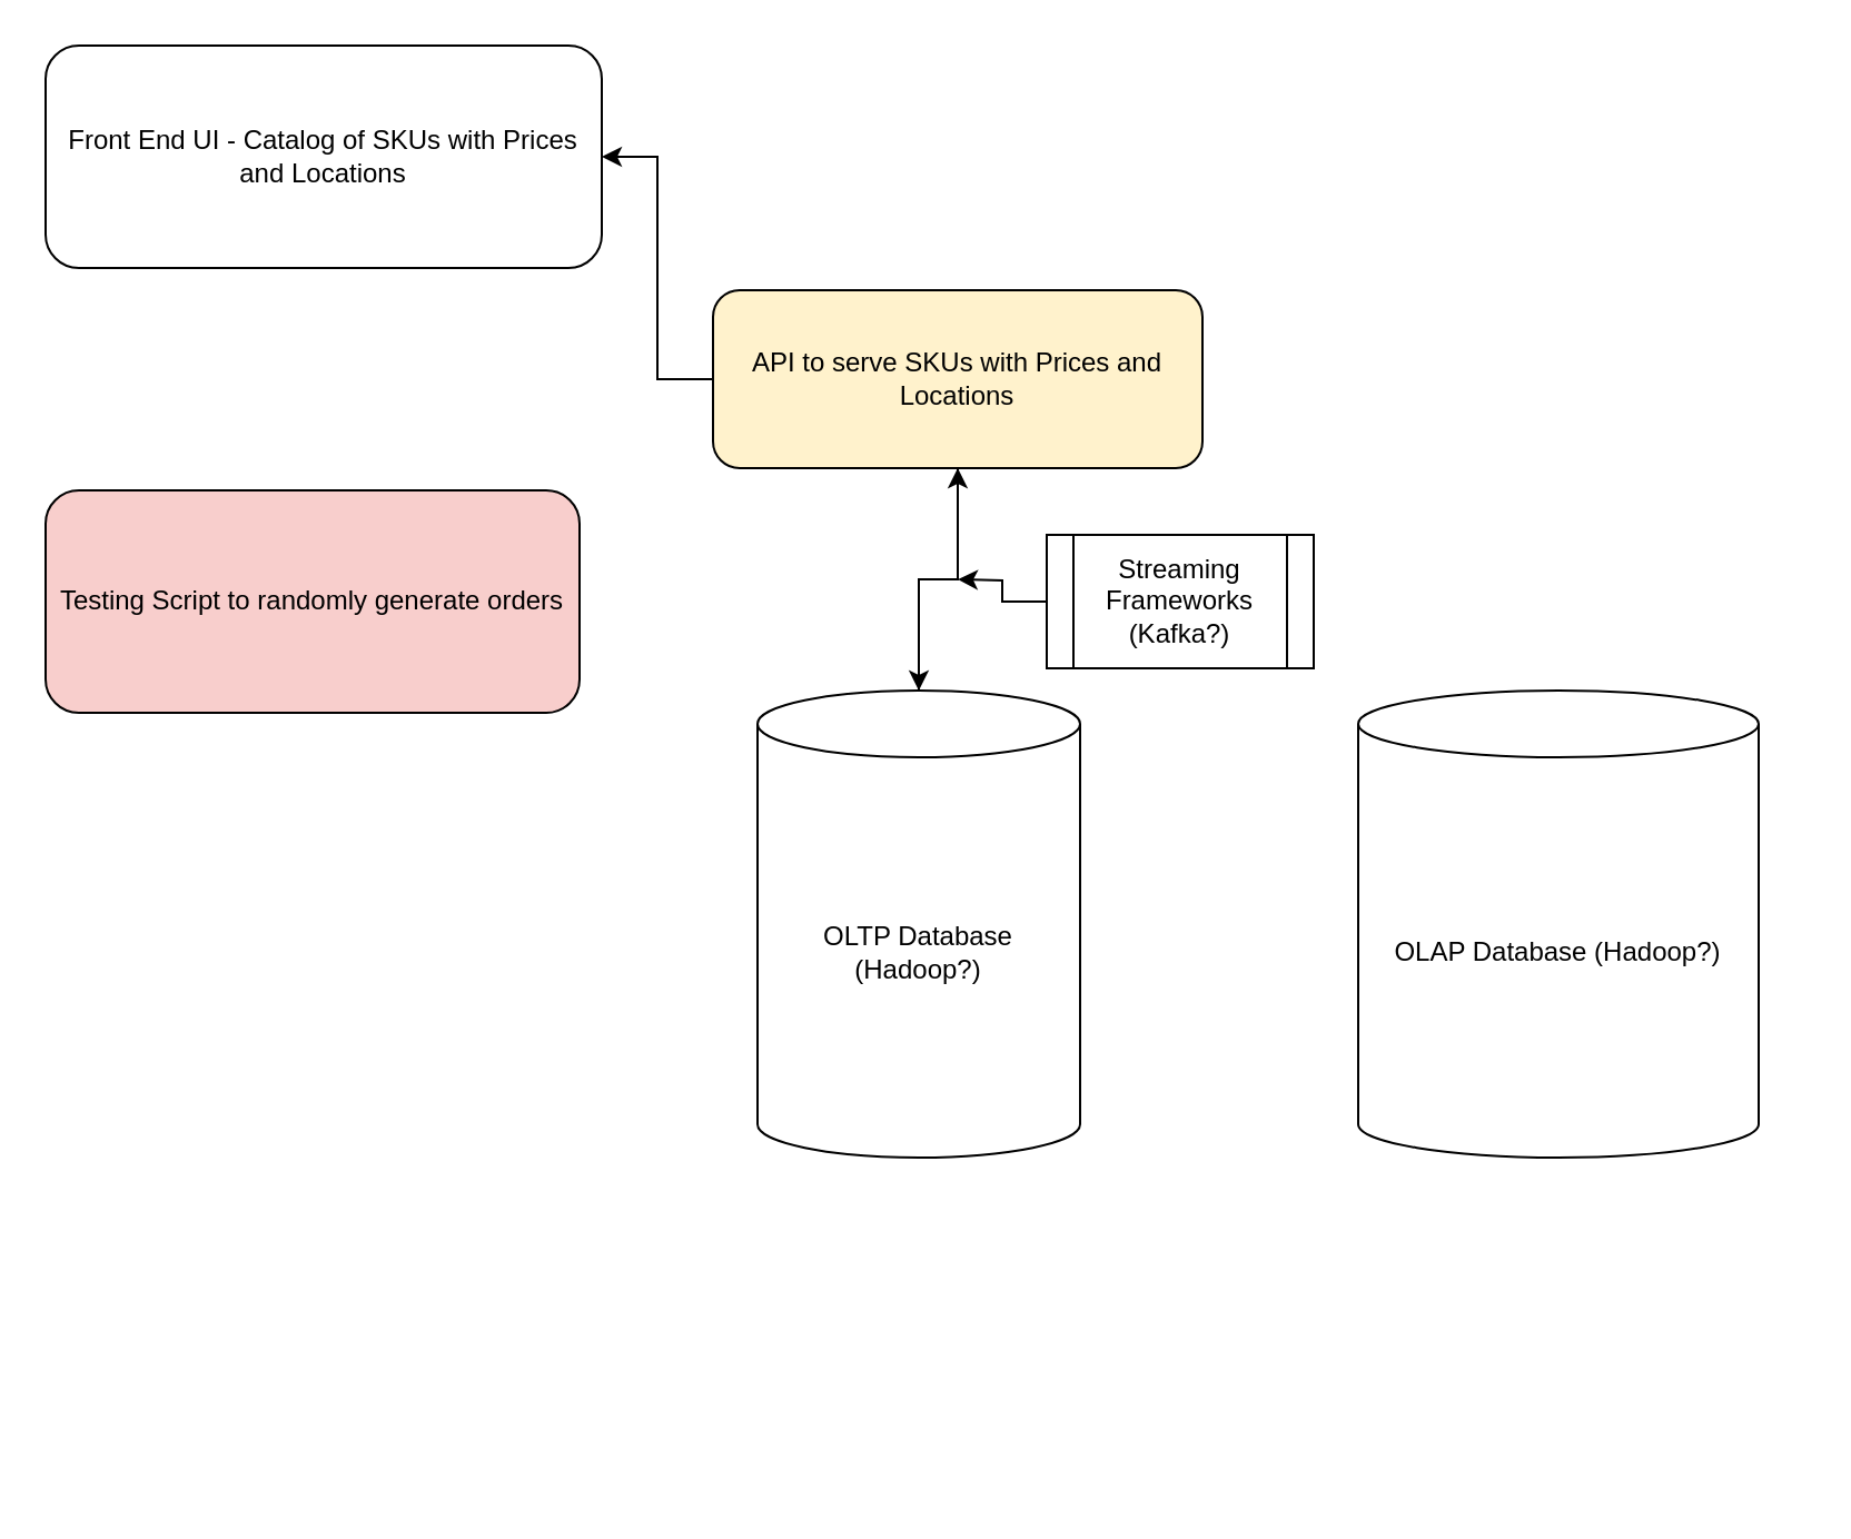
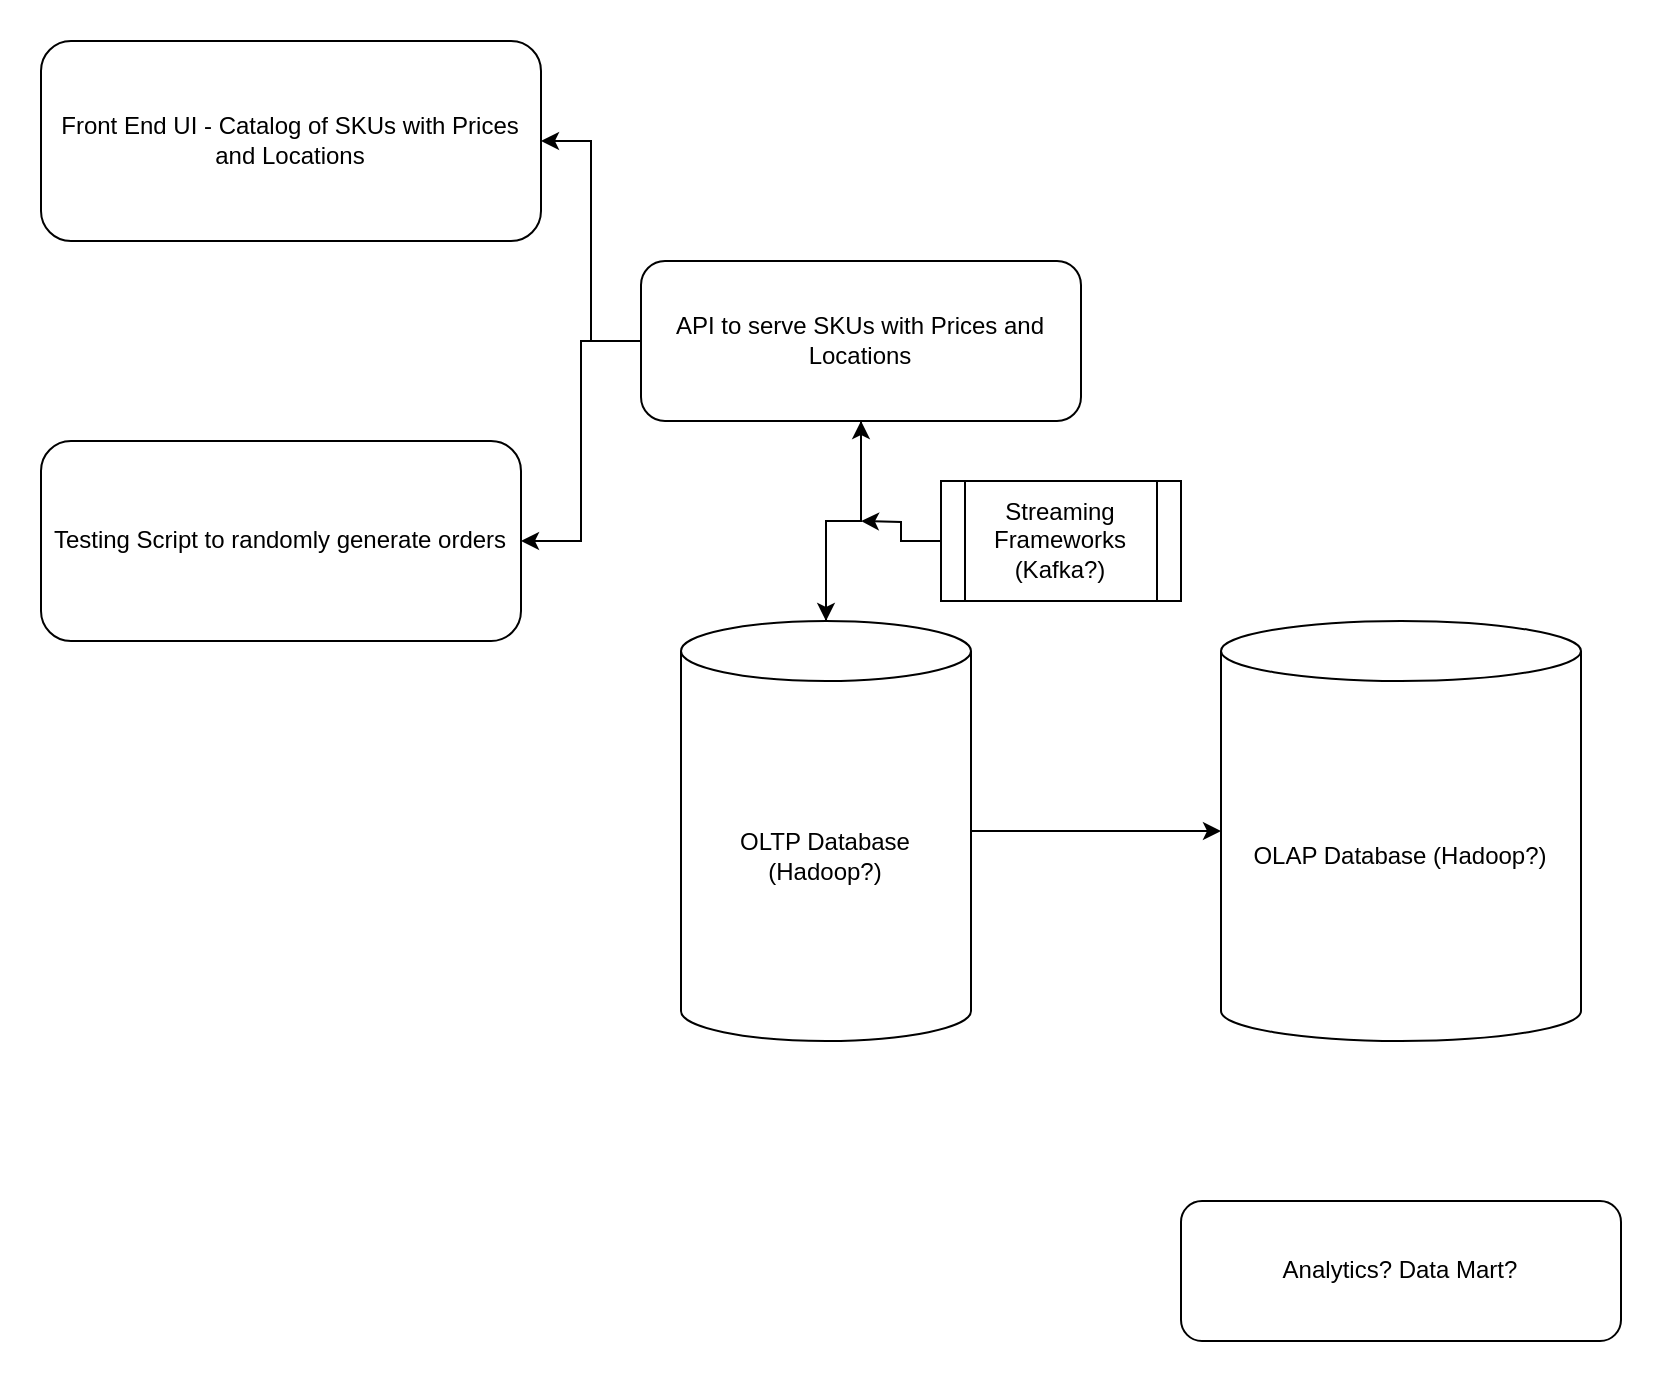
  <mxCell id="0" />
  <mxCell id="1" parent="0" />
  <mxCell id="2" value="Front End UI - Catalog of SKUs with Prices and Locations" style="rounded=1;whiteSpace=wrap;html=1;" vertex="1" parent="1"><mxGeometry x="20" y="20" width="250" height="100" as="geometry" /></mxCell>
  <mxCell id="3" style="edgeStyle=orthogonalEdgeStyle;rounded=0;orthogonalLoop=1;jettySize=auto;html=1;entryX=1;entryY=0.5;entryDx=0;entryDy=0;" edge="1" parent="1" source="6" target="2"><mxGeometry relative="1" as="geometry" /></mxCell>
+ <mxCell id="4" style="edgeStyle=orthogonalEdgeStyle;rounded=0;orthogonalLoop=1;jettySize=auto;html=1;entryX=1;entryY=0.5;entryDx=0;entryDy=0;" edge="1" parent="1" source="6" target="7"><mxGeometry relative="1" as="geometry" /></mxCell>
  <mxCell id="5" style="edgeStyle=orthogonalEdgeStyle;rounded=0;orthogonalLoop=1;jettySize=auto;html=1;" edge="1" parent="1" source="6" target="10"><mxGeometry relative="1" as="geometry" /></mxCell>
- <mxCell id="6" value="API to serve SKUs with Prices and Locations" style="rounded=1;whiteSpace=wrap;html=1;fillColor=#fff2cc;" vertex="1" parent="1"><mxGeometry x="320" y="130" width="220" height="80" as="geometry" /></mxCell>
- <mxCell id="7" value="Testing Script to randomly generate orders" style="rounded=1;whiteSpace=wrap;html=1;fillColor=#f8cecc;" vertex="1" parent="1"><mxGeometry x="20" y="220" width="240" height="100" as="geometry" /></mxCell>
+ <mxCell id="6" value="API to serve SKUs with Prices and Locations" style="rounded=1;whiteSpace=wrap;html=1;" vertex="1" parent="1"><mxGeometry x="320" y="130" width="220" height="80" as="geometry" /></mxCell>
+ <mxCell id="7" value="Testing Script to randomly generate orders" style="rounded=1;whiteSpace=wrap;html=1;" vertex="1" parent="1"><mxGeometry x="20" y="220" width="240" height="100" as="geometry" /></mxCell>
  <mxCell id="8" style="edgeStyle=orthogonalEdgeStyle;rounded=0;orthogonalLoop=1;jettySize=auto;html=1;exitX=0.5;exitY=0;exitDx=0;exitDy=0;exitPerimeter=0;" edge="1" parent="1" source="10" target="6"><mxGeometry relative="1" as="geometry" /></mxCell>
+ <mxCell id="9" style="edgeStyle=orthogonalEdgeStyle;rounded=0;orthogonalLoop=1;jettySize=auto;html=1;exitX=1;exitY=0.5;exitDx=0;exitDy=0;exitPerimeter=0;" edge="1" parent="1" source="10" target="11"><mxGeometry relative="1" as="geometry" /></mxCell>
  <mxCell id="10" value="OLTP Database (Hadoop?)" style="shape=cylinder3;whiteSpace=wrap;html=1;boundedLbl=1;backgroundOutline=1;size=15;" vertex="1" parent="1"><mxGeometry x="340" y="310" width="145" height="210" as="geometry" /></mxCell>
  <mxCell id="11" value="OLAP Database (Hadoop?)" style="shape=cylinder3;whiteSpace=wrap;html=1;boundedLbl=1;backgroundOutline=1;size=15;" vertex="1" parent="1"><mxGeometry x="610" y="310" width="180" height="210" as="geometry" /></mxCell>
+ <mxCell id="12" value="Analytics? Data Mart?" style="rounded=1;whiteSpace=wrap;html=1;" vertex="1" parent="1"><mxGeometry x="590" y="600" width="220" height="70" as="geometry" /></mxCell>
  <mxCell id="13" style="edgeStyle=orthogonalEdgeStyle;rounded=0;orthogonalLoop=1;jettySize=auto;html=1;exitX=0;exitY=0.5;exitDx=0;exitDy=0;" edge="1" parent="1" source="14"><mxGeometry relative="1" as="geometry"><mxPoint x="430" y="260" as="targetPoint" /></mxGeometry></mxCell>
  <mxCell id="14" value="Streaming Frameworks (Kafka?)" style="shape=process;whiteSpace=wrap;html=1;backgroundOutline=1;" vertex="1" parent="1"><mxGeometry x="470" y="240" width="120" height="60" as="geometry" /></mxCell>
